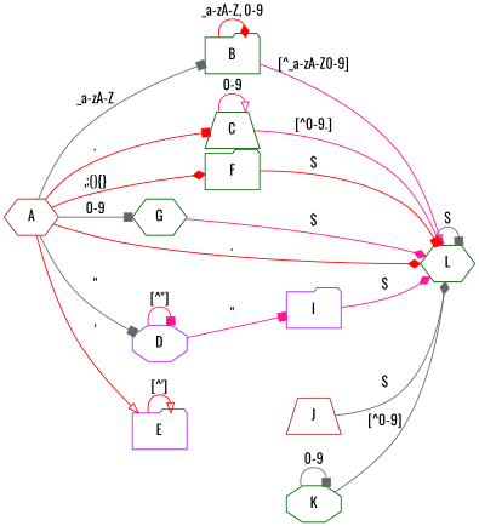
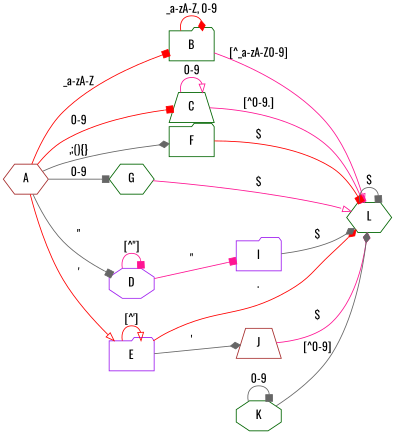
  digraph {
    fontname=Oswald
    rankdir=LR
    node [color=darkgreen fontname=Oswald shape=folder]
    edge [arrowhead=box color=gray40 fontname=Oswald]
    A [color=brown shape=hexagon]
    B
    C [shape=trapezium]
    F
    G [shape=hexagon]
    L [shape=hexagon]
    D [color=purple shape=octagon]
    E [color=purple]
    I [color=purple]
    J [color=brown shape=trapezium]
    K [shape=octagon]
-   A -> B [label="_a-zA-Z"]
-   A -> C [color=red label="."]
-   A -> F [arrowhead=diamond color=red label=",;(){}"]
+   A -> B [color=red label="_a-zA-Z"]
+   A -> C [color=red label="0-9"]
+   A -> F [arrowhead=diamond label=",;(){}"]
    A -> G [label="0-9"]
-   A -> L [arrowhead=diamond color=red label="."]
+   E -> L [arrowhead=diamond color=red label="."]
    A -> D [label="\""]
    A -> E [arrowhead=onormal color=red label="'"]
    B -> B [arrowhead=diamond color=red label="_a-zA-Z, 0-9"]
    B -> L [arrowhead=onormal color=deeppink label="[^_a-zA-Z0-9]"]
    C -> C [arrowhead=onormal color=deeppink label="0-9"]
    C -> L [color=deeppink label="[^0-9\.]"]
    F -> L [color=red label="$"]
-   G -> L [arrowhead=diamond color=deeppink label="$"]
+   G -> L [arrowhead=onormal color=deeppink label="$"]
    L -> L [label="$"]
    D -> D [color=deeppink label="[^\"]"]
    D -> I [color=deeppink label="\""]
    E -> E [arrowhead=onormal color=red label="[^']"]
-   I -> L [arrowhead=diamond color=deeppink label="$"]
-   J -> L [arrowhead=diamond label="$"]
+   E -> J [arrowhead=diamond label="'"]
+   I -> L [arrowhead=diamond label="$"]
+   J -> L [arrowhead=diamond color=deeppink label="$"]
    K -> L [arrowhead=diamond label="[^0-9]"]
    K -> K [label="0-9"]
  }
